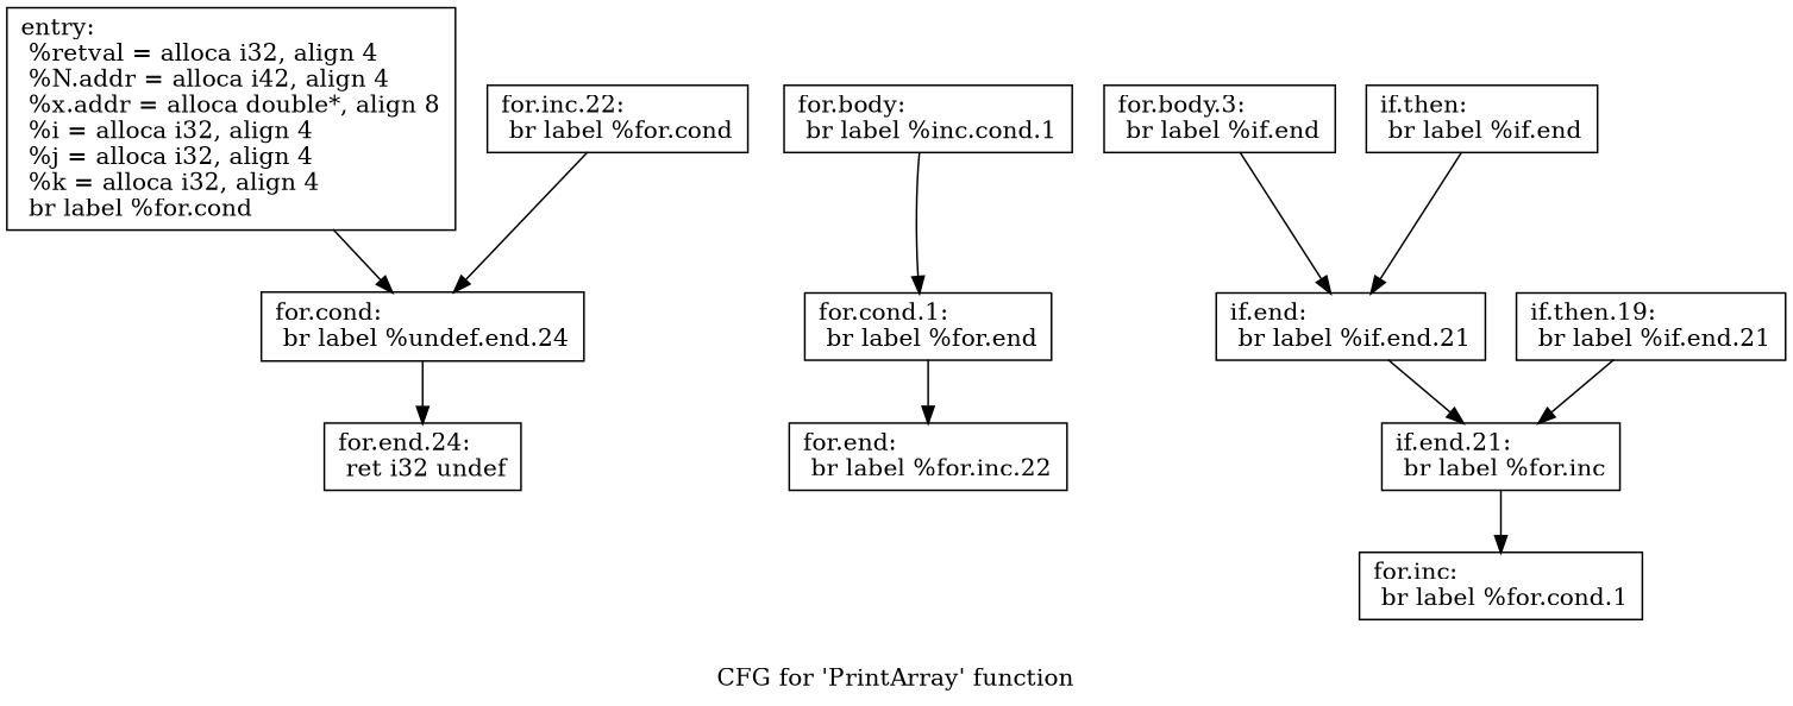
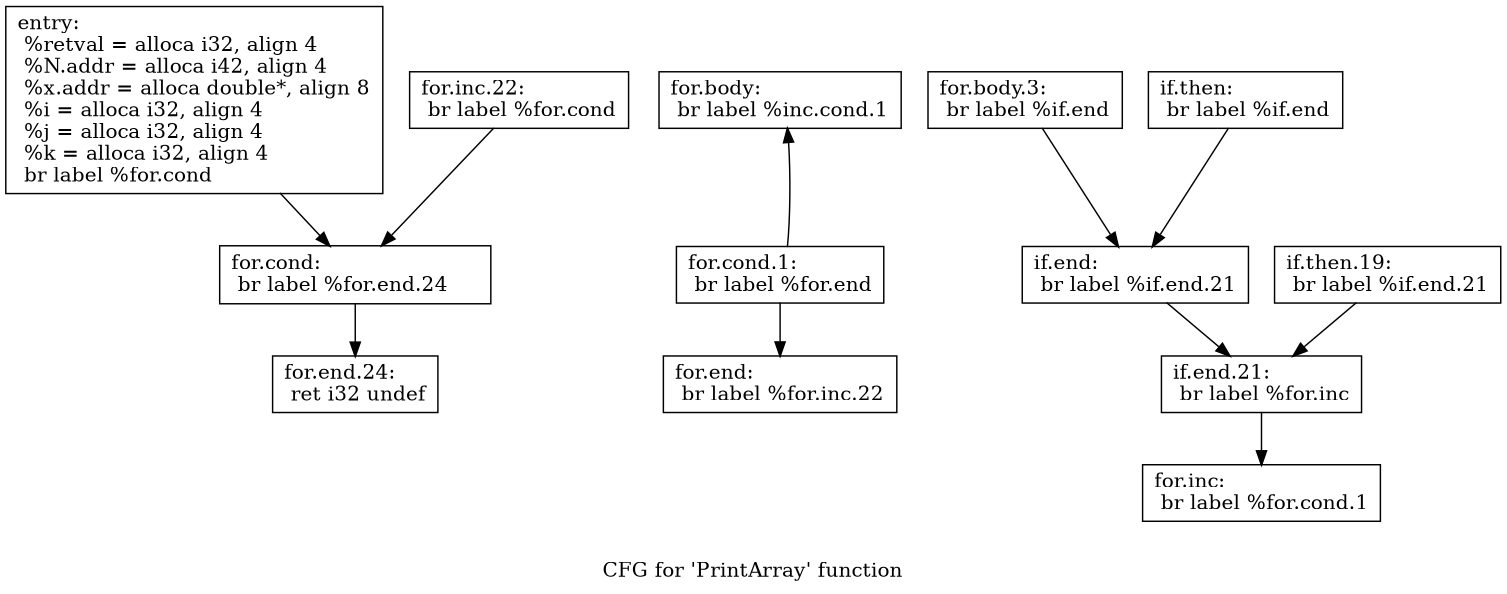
  digraph {
    label="CFG for 'PrintArray' function"
    node [shape=record]
    n1 [label="{entry:\l  %retval = alloca i32, align 4\l  %N.addr = alloca i42, align 4\l  %x.addr = alloca double*, align 8\l  %i = alloca i32, align 4\l  %j = alloca i32, align 4\l  %k = alloca i32, align 4\l  br label %for.cond\l}"]
-   n2 [label="{for.cond:                                         \l  br label %undef.end.24\l}"]
+   n2 [label="{for.cond:                                         \l  br label %for.end.24\l}"]
    n3 [label="{for.end.24:                                       \l  ret i32 undef\l}"]
    n4 [label="{for.body:                                         \l  br label %inc.cond.1\l}"]
    n5 [label="{for.cond.1:                                       \l  br label %for.end\l}"]
    n6 [label="{for.end:                                          \l  br label %for.inc.22\l}"]
    n7 [label="{for.inc.22:                                       \l  br label %for.cond\l}"]
    n8 [label="{for.body.3:                                       \l  br label %if.end\l}"]
    n9 [label="{if.end:                                           \l  br label %if.end.21\l}"]
    n10 [label="{if.end.21:                                        \l  br label %for.inc\l}"]
    n11 [label="{for.inc:                                          \l  br label %for.cond.1\l}"]
    n12 [label="{if.then:                                          \l  br label %if.end\l}"]
    n13 [label="{if.then.19:                                       \l  br label %if.end.21\l}"]
    n1 -> n2
    n2 -> n3
-   n4 -> n5
+   n5 -> n4
    n5 -> n6
    n7 -> n2
    n8 -> n9
    n9 -> n10
    n10 -> n11
    n12 -> n9
    n13 -> n10
  }
